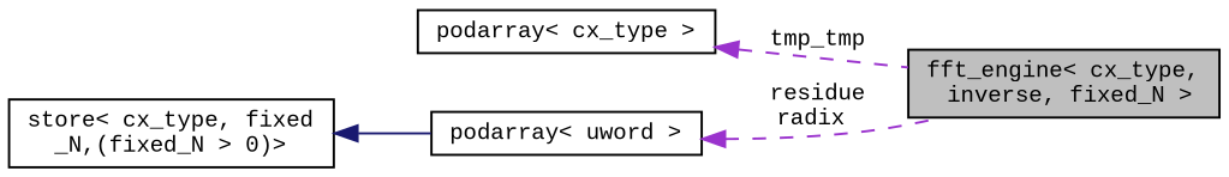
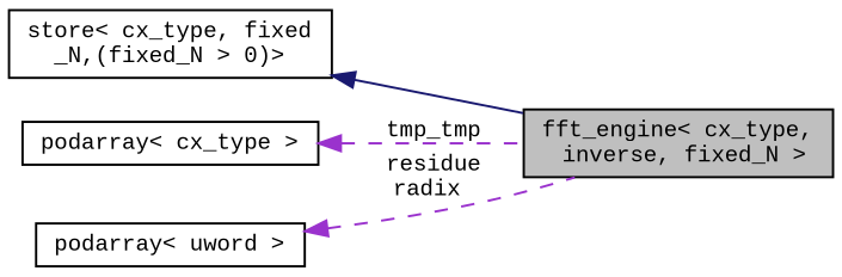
  digraph {
    fontname="Liberation Mono"
    rankdir=LR
    node [color=black fillcolor=white fontname="Liberation Mono" fontsize=10 shape=record style=filled]
    edge [color=darkorchid3 dir=back fontname="Liberation Mono" fontsize=10 labelfontname=Helvetica labelfontsize=10 style=dashed]
    n1 [fillcolor=grey75 fontcolor=black height=0.2 label="fft_engine\< cx_type,\l inverse, fixed_N \>" width=0.4]
    n2 [height=0.2 label="store\< cx_type, fixed\l_N,(fixed_N \> 0)\>" width=0.4]
    n3 [height=0.2 label="podarray\< cx_type \>" width=0.4]
    n4 [height=0.2 label="podarray\< uword \>" width=0.4]
-   n2 -> n4 [color=midnightblue style=solid]
+   n2 -> n1 [color=midnightblue style=solid]
    n3 -> n1 [label=" tmp_tmp"]
    n4 -> n1 [label=" residue\nradix"]
  }
